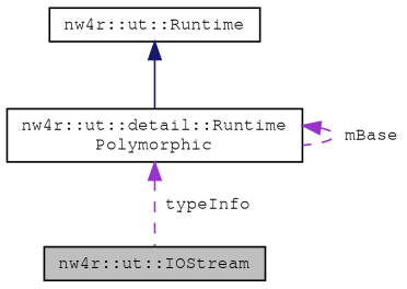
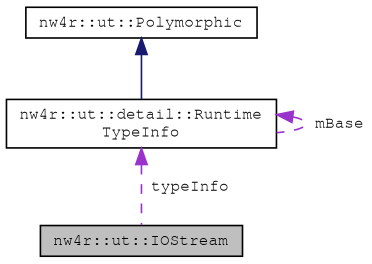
  digraph {
    node [color=black fillcolor=white fontname=FreeMono fontsize=10 shape=record style=filled]
    edge [color=darkorchid3 dir=back fontname=FreeMono fontsize=10 labelfontname=FreeMono labelfontsize=10 style=dashed]
    n1 [fillcolor=grey75 fontcolor=black height=0.2 label="nw4r::ut::IOStream" width=0.4]
-   n2 [height=0.2 label="nw4r::ut::Runtime" width=0.4]
-   n3 [height=0.2 label="nw4r::ut::detail::Runtime\lPolymorphic" width=0.4]
+   n2 [height=0.2 label="nw4r::ut::Polymorphic" width=0.4]
+   n3 [height=0.2 label="nw4r::ut::detail::Runtime\lTypeInfo" width=0.4]
    n2 -> n3 [color=midnightblue style=solid]
    n3 -> n1 [label=" typeInfo"]
    n3 -> n3 [label=" mBase"]
  }
